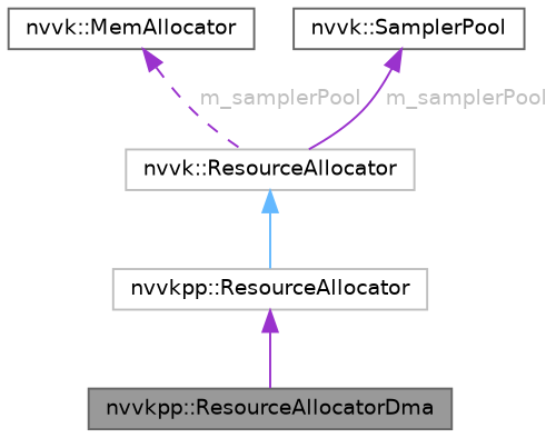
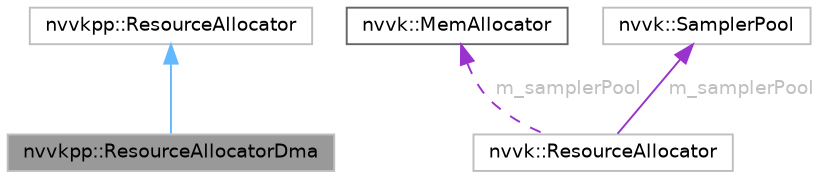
  digraph {
    node [color=gray40 fillcolor=white fontname=Helvetica fontsize=10 shape=box style=filled]
    edge [color=steelblue1 dir=back fontname=Helvetica fontsize=10 labelfontname=Helvetica labelfontsize=10 style=solid]
-   n1 [fillcolor=grey60 fontcolor=black height=0.2 label="nvvkpp::ResourceAllocatorDma" width=0.4]
+   n1 [color=grey75 fillcolor=grey60 fontcolor=black height=0.2 label="nvvkpp::ResourceAllocatorDma" width=0.4]
    n2 [color=grey75 height=0.2 label="nvvkpp::ResourceAllocator" width=0.4]
    n3 [color=grey75 height=0.2 label="nvvk::ResourceAllocator" width=0.4]
    n4 [height=0.2 label="nvvk::MemAllocator" width=0.4]
-   n5 [height=0.2 label="nvvk::SamplerPool" width=0.4]
-   n2 -> n1 [color=darkorchid3]
-   n3 -> n2
+   n5 [color=grey75 height=0.2 label="nvvk::SamplerPool" width=0.4]
+   n2 -> n1
    n4 -> n3 [color=darkorchid3 fontcolor=grey label=" m_samplerPool" style=dashed]
    n5 -> n3 [color=darkorchid3 fontcolor=grey label=" m_samplerPool"]
  }
